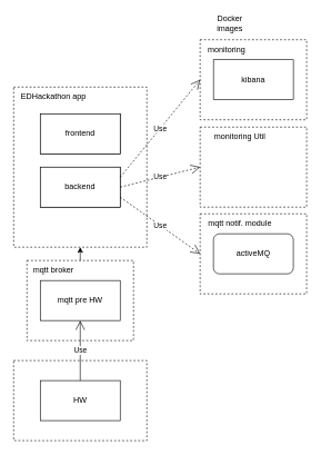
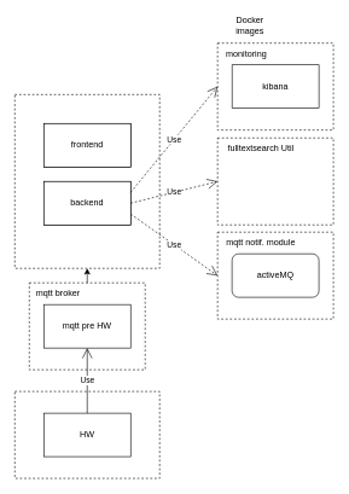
  <mxCell id="0" />
  <mxCell id="1" parent="0" />
  <mxCell id="2" value="backend" style="rounded=0;whiteSpace=wrap;html=1;" vertex="1" parent="1"><mxGeometry x="60" y="250" width="120" height="60" as="geometry" /></mxCell>
  <mxCell id="3" value="frontend" style="rounded=0;whiteSpace=wrap;html=1;" vertex="1" parent="1"><mxGeometry x="60" y="170" width="120" height="60" as="geometry" /></mxCell>
  <mxCell id="4" value="" style="rounded=0;whiteSpace=wrap;html=1;fillColor=none;dashed=1;" vertex="1" parent="1"><mxGeometry x="20" y="130" width="200" height="240" as="geometry" /></mxCell>
- <mxCell id="5" value="EDHackathon app" style="text;html=1;strokeColor=none;fillColor=none;align=center;verticalAlign=middle;whiteSpace=wrap;rounded=0;dashed=1;" vertex="1" parent="1"><mxGeometry x="30" y="130" width="100" height="30" as="geometry" /></mxCell>
  <mxCell id="6" value="" style="rounded=0;whiteSpace=wrap;html=1;dashed=1;fillColor=none;" vertex="1" parent="1"><mxGeometry x="300" y="59" width="160" height="120" as="geometry" /></mxCell>
  <mxCell id="7" value="kibana" style="rounded=0;whiteSpace=wrap;html=1;fillColor=default;" vertex="1" parent="1"><mxGeometry x="320" y="89" width="120" height="60" as="geometry" /></mxCell>
  <mxCell id="8" value="monitoring" style="text;html=1;strokeColor=none;fillColor=none;align=center;verticalAlign=middle;whiteSpace=wrap;rounded=0;dashed=1;" vertex="1" parent="1"><mxGeometry x="290" y="60" width="100" height="30" as="geometry" /></mxCell>
  <mxCell id="9" value="" style="rounded=0;whiteSpace=wrap;html=1;dashed=1;fillColor=none;" vertex="1" parent="1"><mxGeometry x="300" y="190" width="160" height="120" as="geometry" /></mxCell>
  <mxCell id="10" value="" style="rounded=0;whiteSpace=wrap;html=1;dashed=1;fillColor=none;" vertex="1" parent="1"><mxGeometry x="300" y="320" width="160" height="120" as="geometry" /></mxCell>
  <mxCell id="11" value="activeMQ" style="whiteSpace=wrap;html=1;fillColor=default;rounded=1;" vertex="1" parent="1"><mxGeometry x="320" y="350" width="120" height="60" as="geometry" /></mxCell>
- <mxCell id="12" value="monitoring Util" style="text;html=1;strokeColor=none;fillColor=none;align=center;verticalAlign=middle;whiteSpace=wrap;rounded=0;" vertex="1" parent="1"><mxGeometry x="310" y="190" width="100" height="30" as="geometry" /></mxCell>
+ <mxCell id="12" value="fulltextsearch Util" style="text;html=1;strokeColor=none;fillColor=none;align=center;verticalAlign=middle;whiteSpace=wrap;rounded=0;" vertex="1" parent="1"><mxGeometry x="310" y="190" width="100" height="30" as="geometry" /></mxCell>
  <mxCell id="13" value="mqtt notif. module" style="text;html=1;strokeColor=none;fillColor=none;align=center;verticalAlign=middle;whiteSpace=wrap;rounded=0;" vertex="1" parent="1"><mxGeometry x="310" y="320" width="100" height="30" as="geometry" /></mxCell>
  <mxCell id="14" value="Docker images" style="text;html=1;strokeColor=none;fillColor=none;align=center;verticalAlign=middle;whiteSpace=wrap;rounded=0;" vertex="1" parent="1"><mxGeometry x="315" y="20" width="60" height="30" as="geometry" /></mxCell>
  <mxCell id="15" value="" style="rounded=0;whiteSpace=wrap;html=1;fillColor=none;dashed=1;" vertex="1" parent="1"><mxGeometry x="20" y="540" width="200" height="120" as="geometry" /></mxCell>
  <mxCell id="16" value="HW" style="rounded=0;whiteSpace=wrap;html=1;fillColor=default;" vertex="1" parent="1"><mxGeometry x="60" y="570" width="120" height="60" as="geometry" /></mxCell>
  <mxCell id="17" value="backend" style="rounded=0;whiteSpace=wrap;html=1;fillColor=default;" vertex="1" parent="1"><mxGeometry x="60" y="250" width="120" height="60" as="geometry" /></mxCell>
  <mxCell id="18" value="frontend" style="rounded=0;whiteSpace=wrap;html=1;fillColor=default;" vertex="1" parent="1"><mxGeometry x="60" y="170" width="120" height="60" as="geometry" /></mxCell>
  <mxCell id="19" value="Use" style="endArrow=open;endSize=12;dashed=1;html=1;rounded=0;entryX=0;entryY=0.5;entryDx=0;entryDy=0;exitX=1;exitY=0.75;exitDx=0;exitDy=0;" edge="1" parent="1" source="17" target="10"><mxGeometry width="160" relative="1" as="geometry"><mxPoint x="70" y="280" as="sourcePoint" /><mxPoint x="230" y="280" as="targetPoint" /></mxGeometry></mxCell>
  <mxCell id="20" value="Use" style="endArrow=open;endSize=12;dashed=1;html=1;rounded=0;entryX=0;entryY=0.5;entryDx=0;entryDy=0;exitX=1;exitY=0.5;exitDx=0;exitDy=0;" edge="1" parent="1" source="17" target="9"><mxGeometry width="160" relative="1" as="geometry"><mxPoint x="70" y="280" as="sourcePoint" /><mxPoint x="230" y="280" as="targetPoint" /></mxGeometry></mxCell>
  <mxCell id="21" value="Use" style="endArrow=open;endSize=12;dashed=1;html=1;rounded=0;entryX=0;entryY=0.5;entryDx=0;entryDy=0;exitX=1;exitY=0.25;exitDx=0;exitDy=0;" edge="1" parent="1" source="17" target="6"><mxGeometry width="160" relative="1" as="geometry"><mxPoint x="70" y="280" as="sourcePoint" /><mxPoint x="230" y="280" as="targetPoint" /></mxGeometry></mxCell>
  <mxCell id="22" value="" style="edgeStyle=orthogonalEdgeStyle;rounded=0;orthogonalLoop=1;jettySize=auto;html=1;" edge="1" parent="1" source="23"><mxGeometry relative="1" as="geometry"><mxPoint x="120" y="370" as="targetPoint" /></mxGeometry></mxCell>
  <mxCell id="23" value="" style="rounded=0;whiteSpace=wrap;html=1;dashed=1;fillColor=none;" vertex="1" parent="1"><mxGeometry x="40" y="390" width="160" height="120" as="geometry" /></mxCell>
  <mxCell id="24" value="mqtt pre HW" style="rounded=0;whiteSpace=wrap;html=1;fillColor=default;" vertex="1" parent="1"><mxGeometry x="60" y="420" width="120" height="60" as="geometry" /></mxCell>
  <mxCell id="25" value="mqtt broker" style="text;html=1;strokeColor=none;fillColor=none;align=center;verticalAlign=middle;whiteSpace=wrap;rounded=0;" vertex="1" parent="1"><mxGeometry x="30" y="390" width="100" height="30" as="geometry" /></mxCell>
  <mxCell id="26" value="Use" style="endArrow=open;endSize=12;dashed=0;html=1;rounded=0;exitX=0.5;exitY=0;exitDx=0;exitDy=0;entryX=0.5;entryY=1;entryDx=0;entryDy=0;" edge="1" parent="1" source="16" target="24"><mxGeometry width="160" relative="1" as="geometry"><mxPoint x="130" y="280" as="sourcePoint" /><mxPoint x="50" y="470" as="targetPoint" /></mxGeometry></mxCell>
